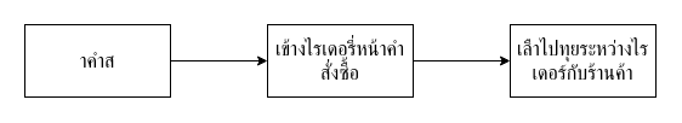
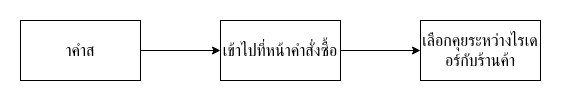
  <mxCell id="0" />
  <mxCell id="1" parent="0" />
  <mxCell id="2" value="" style="edgeStyle=orthogonalEdgeStyle;rounded=0;orthogonalLoop=1;jettySize=auto;html=1;fontSize=16;" edge="1" parent="1" source="3" target="5"><mxGeometry relative="1" as="geometry" /></mxCell>
  <mxCell id="3" value="&lt;font style=&quot;font-size: 16px;&quot;&gt;าคำส&lt;/font&gt;" style="rounded=0;whiteSpace=wrap;html=1;" vertex="1" parent="1"><mxGeometry x="20" y="20" width="120" height="60" as="geometry" /></mxCell>
  <mxCell id="4" value="" style="edgeStyle=orthogonalEdgeStyle;rounded=0;orthogonalLoop=1;jettySize=auto;html=1;fontSize=16;" edge="1" parent="1" source="5" target="6"><mxGeometry relative="1" as="geometry" /></mxCell>
- <mxCell id="5" value="&lt;span style=&quot;font-size: 16px;&quot;&gt;เข้างไรเดอรี่หน้าคำสั่งซื้อ&lt;/span&gt;" style="rounded=0;whiteSpace=wrap;html=1;" vertex="1" parent="1"><mxGeometry x="220" y="20" width="120" height="60" as="geometry" /></mxCell>
- <mxCell id="6" value="&lt;span style=&quot;font-size: 16px;&quot;&gt;เลืาไปทุยระหว่างไรเดอร์กับร้านค้า&lt;/span&gt;" style="rounded=0;whiteSpace=wrap;html=1;" vertex="1" parent="1"><mxGeometry x="420" y="20" width="120" height="60" as="geometry" /></mxCell>
+ <mxCell id="5" value="&lt;span style=&quot;font-size: 16px;&quot;&gt;เข้าไปที่หน้าคำสั่งซื้อ&lt;/span&gt;" style="rounded=0;whiteSpace=wrap;html=1;" vertex="1" parent="1"><mxGeometry x="220" y="20" width="120" height="60" as="geometry" /></mxCell>
+ <mxCell id="6" value="&lt;span style=&quot;font-size: 16px;&quot;&gt;เลือกคุยระหว่างไรเดอร์กับร้านค้า&lt;/span&gt;" style="rounded=0;whiteSpace=wrap;html=1;" vertex="1" parent="1"><mxGeometry x="420" y="20" width="120" height="60" as="geometry" /></mxCell>
